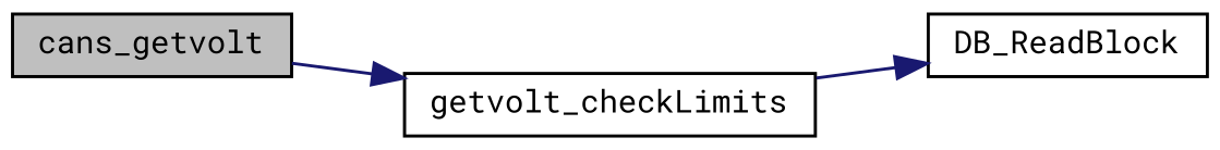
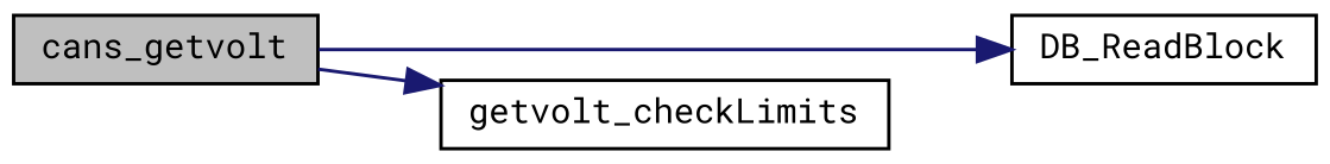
  digraph {
    fontname="Roboto Mono"
    rankdir=LR
    node [color=black fillcolor=white fontname="Roboto Mono" fontsize=10 shape=record style=filled]
    edge [color=midnightblue fontname="Roboto Mono" fontsize=10 labelfontname=Helvetica labelfontsize=10 style=solid]
    n1 [fillcolor=grey75 fontcolor=black height=0.2 label=cans_getvolt width=0.4]
    n2 [height=0.2 label=DB_ReadBlock width=0.4]
    n3 [height=0.2 label=getvolt_checkLimits width=0.4]
-   n3 -> n2
+   n1 -> n2
    n1 -> n3
  }
